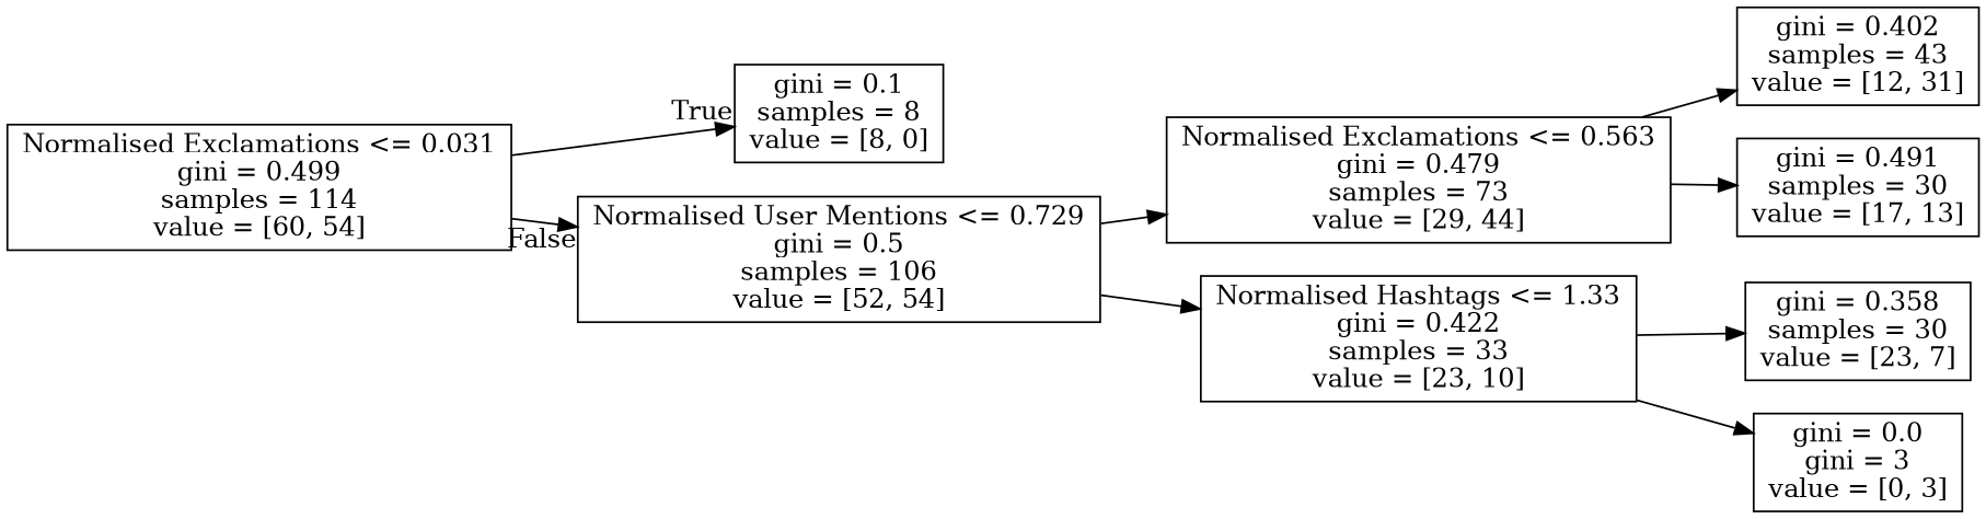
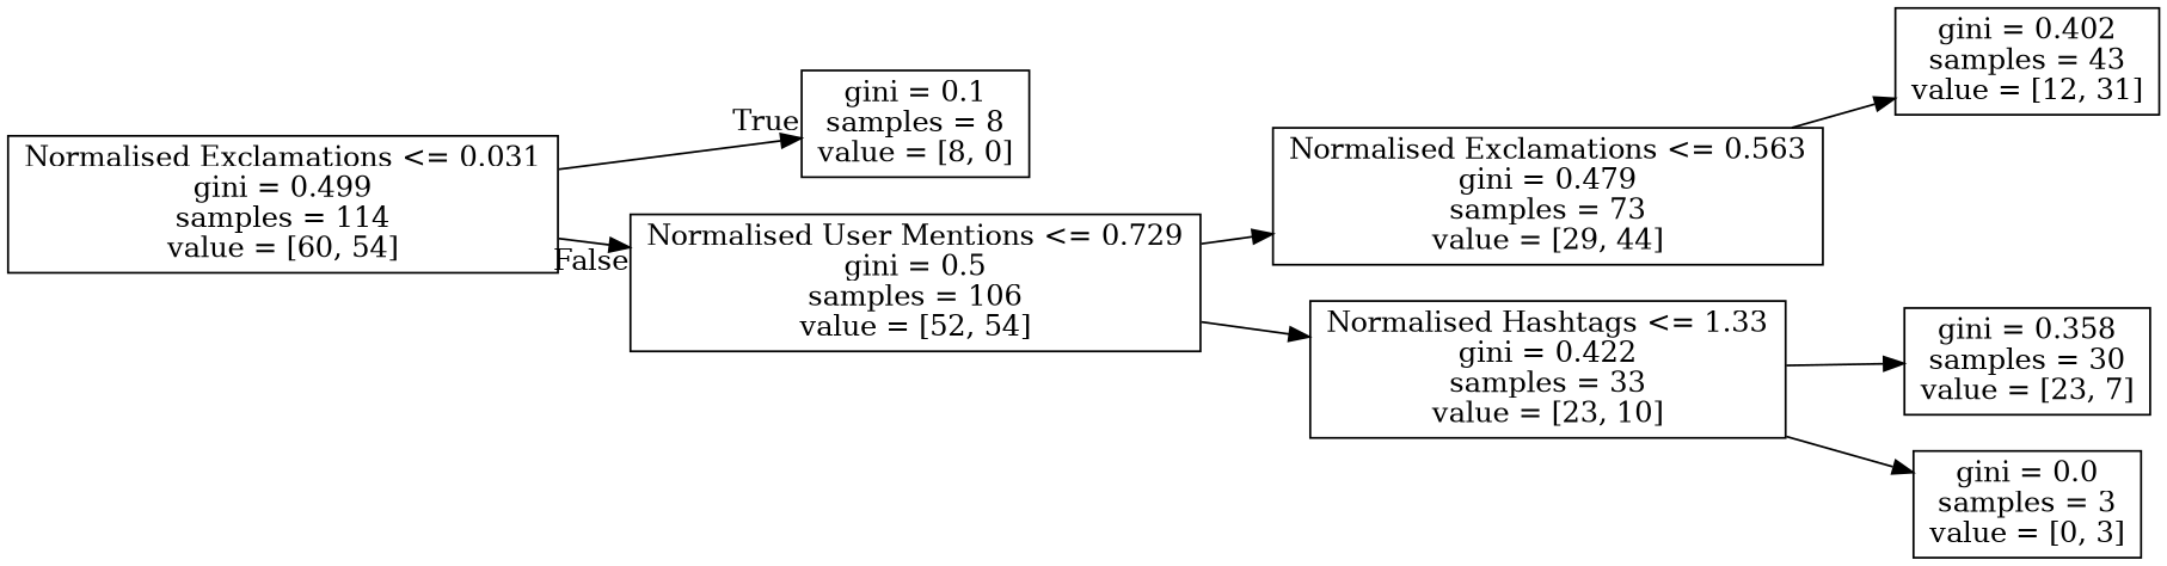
  digraph {
    rankdir=LR
    node [shape=box]
    n1 [label="Normalised Exclamations <= 0.031\ngini = 0.499\nsamples = 114\nvalue = [60, 54]"]
    n2 [label="gini = 0.1\nsamples = 8\nvalue = [8, 0]"]
    n3 [label="Normalised User Mentions <= 0.729\ngini = 0.5\nsamples = 106\nvalue = [52, 54]"]
    n4 [label="Normalised Exclamations <= 0.563\ngini = 0.479\nsamples = 73\nvalue = [29, 44]"]
    n5 [label="Normalised Hashtags <= 1.33\ngini = 0.422\nsamples = 33\nvalue = [23, 10]"]
    n6 [label="gini = 0.402\nsamples = 43\nvalue = [12, 31]"]
-   n7 [label="gini = 0.491\nsamples = 30\nvalue = [17, 13]"]
    n8 [label="gini = 0.358\nsamples = 30\nvalue = [23, 7]"]
-   n9 [label="gini = 0.0\ngini = 3\nvalue = [0, 3]"]
+   n9 [label="gini = 0.0\nsamples = 3\nvalue = [0, 3]"]
    n1 -> n2 [headlabel=True labelangle=45 labeldistance=2.5]
    n1 -> n3 [headlabel=False labelangle=-45 labeldistance=2.5]
    n3 -> n4
    n3 -> n5
    n4 -> n6
-   n4 -> n7
    n5 -> n8
    n5 -> n9
  }
